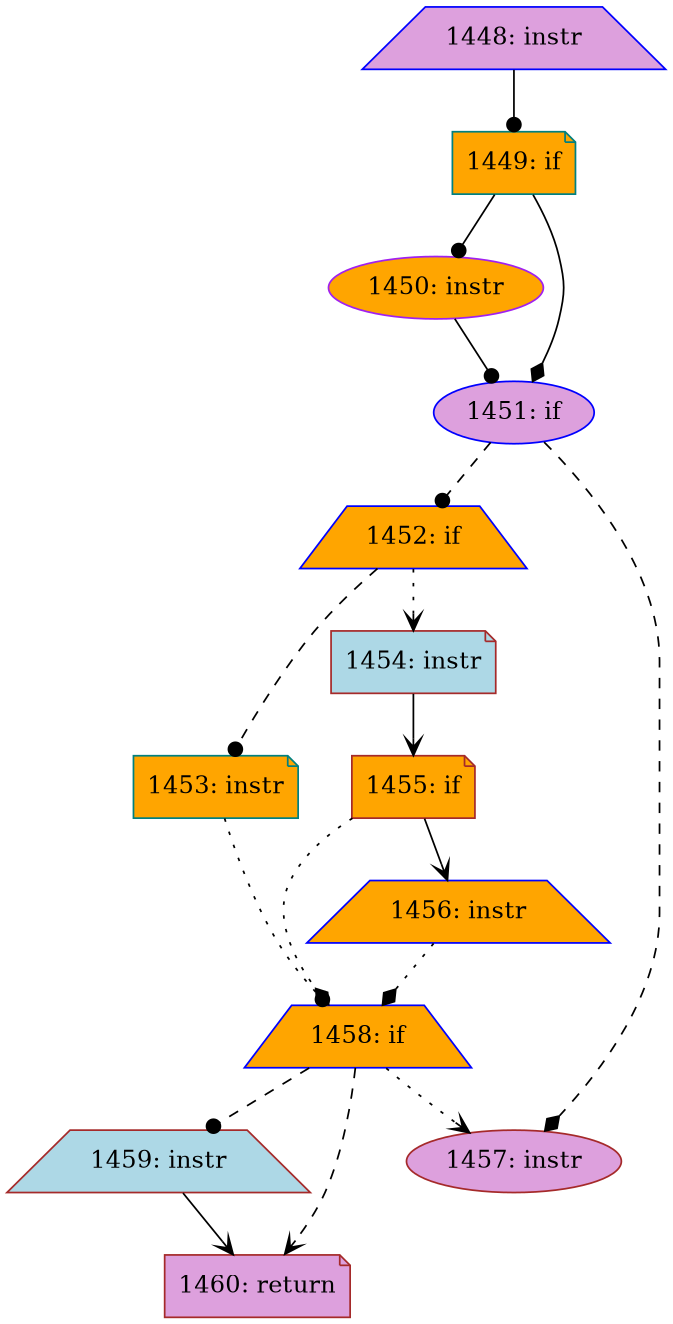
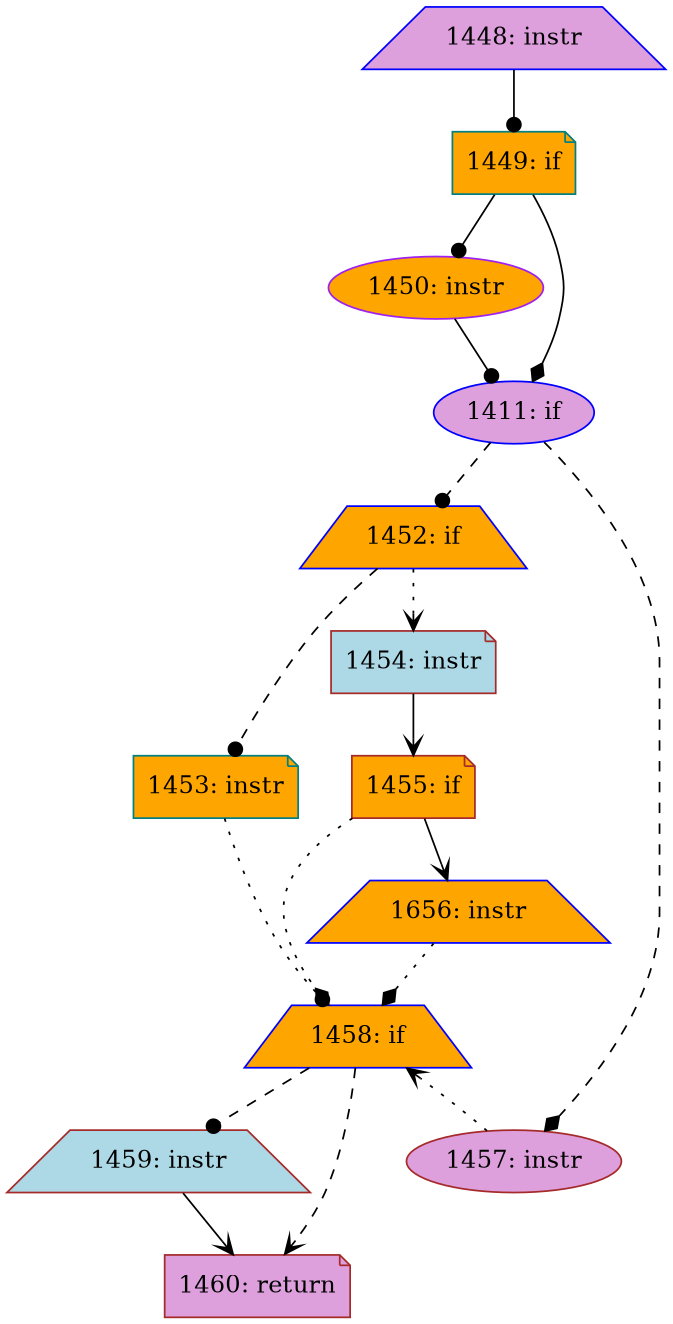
  digraph {
    node [color=blue fillcolor=orange shape=trapezium style=filled]
    edge [arrowhead=dot style=solid]
    n1 [fillcolor=plum label="1448: instr"]
    n2 [color=teal label="1449: if" shape=note]
    n3 [color=purple label="1450: instr" shape=ellipse]
-   n4 [fillcolor=plum label="1451: if" shape=ellipse]
+   n4 [fillcolor=plum label="1411: if" shape=ellipse]
    n5 [label="1452: if"]
    n6 [color=brown fillcolor=plum label="1457: instr" shape=ellipse]
    n7 [color=teal label="1453: instr" shape=note]
    n8 [color=brown fillcolor=lightblue label="1454: instr" shape=note]
    n9 [label="1458: if"]
    n10 [color=brown label="1455: if" shape=note]
    n11 [color=brown fillcolor=lightblue label="1459: instr"]
    n12 [color=brown fillcolor=plum label="1460: return" shape=note]
-   n13 [label="1456: instr"]
+   n13 [label="1656: instr"]
    n1 -> n2
    n2 -> n3
    n2 -> n4 [arrowhead=diamond]
    n3 -> n4
    n4 -> n5 [style=dashed]
    n4 -> n6 [arrowhead=diamond style=dashed]
    n5 -> n7 [style=dashed]
    n5 -> n8 [arrowhead=vee style=dotted]
-   n9 -> n6 [arrowhead=vee style=dotted]
+   n6 -> n9 [arrowhead=vee style=dotted]
    n7 -> n9 [style=dotted]
    n8 -> n10 [arrowhead=vee]
    n9 -> n11 [style=dashed]
    n9 -> n12 [arrowhead=vee style=dashed]
    n10 -> n9 [arrowhead=diamond style=dotted]
    n10 -> n13 [arrowhead=vee]
    n11 -> n12 [arrowhead=vee]
    n13 -> n9 [arrowhead=diamond style=dotted]
  }
